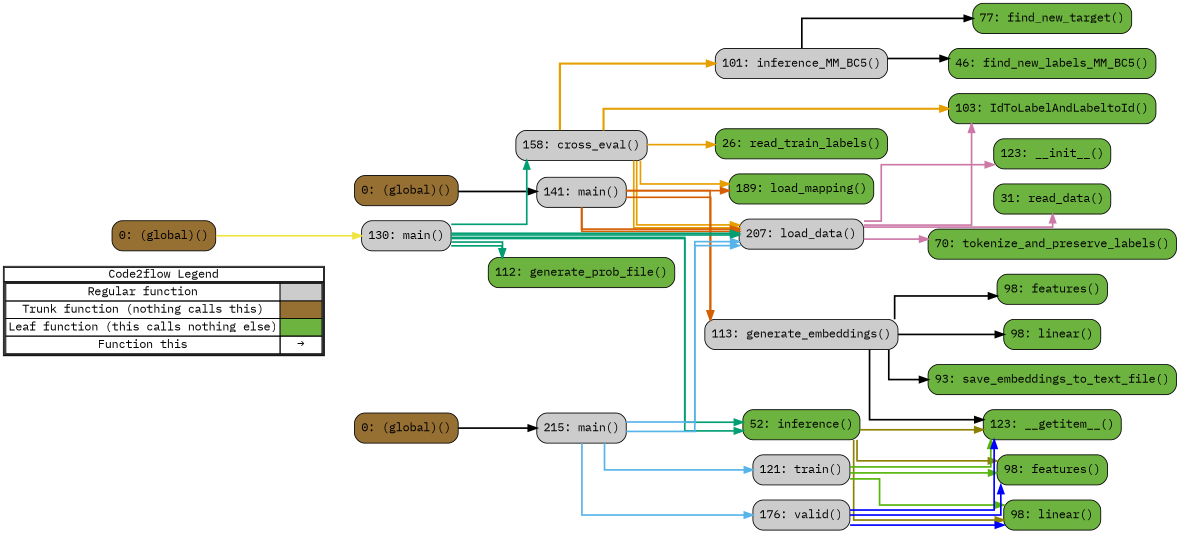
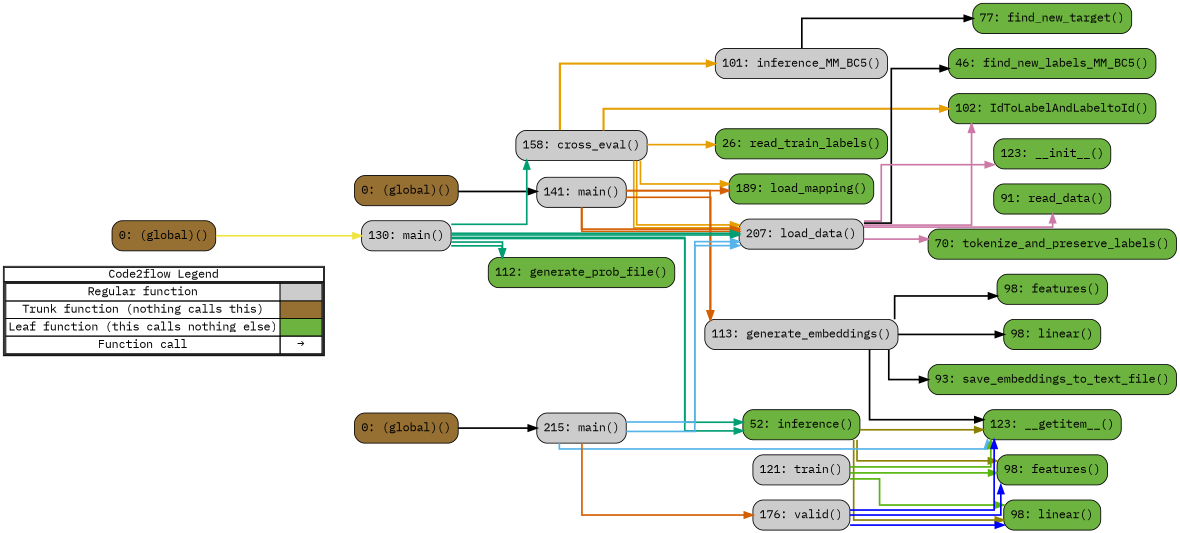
  digraph {
    concentrate=true
    fontname="IBM Plex Mono"
    rankdir=LR
    splines=ortho
    node [fontname="IBM Plex Mono" shape=rect fillcolor="#6db33f" style="rounded,filled"]
    edge [color="#E69F00" fontname="IBM Plex Mono" penwidth=2]
-   n1 [label=<         <table cellspacing="0" cellpadding="0" border="1"><tr><td>Code2flow Legend</td></tr><tr><td>         <table cellspacing="0">         <tr><td>Regular function</td><td width="50px" bgcolor='#cccccc'></td></tr>         <tr><td>Trunk function (nothing calls this)</td><td bgcolor='#966F33'></td></tr>         <tr><td>Leaf function (this calls nothing else)</td><td bgcolor='#6db33f'></td></tr>         <tr><td>Function this</td><td><font color='black'>&#8594;</font></td></tr>         </table></td></tr></table>         > margin=0 shape=none fillcolor="" style=""]
+   n1 [label=<         <table cellspacing="0" cellpadding="0" border="1"><tr><td>Code2flow Legend</td></tr><tr><td>         <table cellspacing="0">         <tr><td>Regular function</td><td width="50px" bgcolor='#cccccc'></td></tr>         <tr><td>Trunk function (nothing calls this)</td><td bgcolor='#966F33'></td></tr>         <tr><td>Leaf function (this calls nothing else)</td><td bgcolor='#6db33f'></td></tr>         <tr><td>Function call</td><td><font color='black'>&#8594;</font></td></tr>         </table></td></tr></table>         > margin=0 shape=none fillcolor="" style=""]
    n2 [fillcolor="#cccccc" label="158: cross_eval()"]
    n3 [label="46: find_new_labels_MM_BC5()"]
    n4 [label="77: find_new_target()"]
    n5 [fillcolor="#cccccc" label="101: inference_MM_BC5()"]
    n6 [label="26: read_train_labels()"]
    n7 [label="123: __init__()"]
    n8 [label="123: __getitem__()"]
-   n9 [label="103: IdToLabelAndLabeltoId()"]
+   n9 [label="102: IdToLabelAndLabeltoId()"]
    n10 [fillcolor="#cccccc" label="207: load_data()"]
    n11 [label="189: load_mapping()"]
-   n12 [label="31: read_data()"]
+   n12 [label="91: read_data()"]
    n13 [label="70: tokenize_and_preserve_labels()"]
    n14 [label="98: features()"]
    n15 [label="98: linear()"]
    n16 [fillcolor="#966F33" label="0: (global)()"]
    n17 [fillcolor="#cccccc" label="113: generate_embeddings()"]
    n18 [fillcolor="#cccccc" label="141: main()"]
    n19 [label="93: save_embeddings_to_text_file()"]
    n20 [fillcolor="#966F33" label="0: (global)()"]
    n21 [label="112: generate_prob_file()"]
    n22 [label="52: inference()"]
    n23 [fillcolor="#cccccc" label="130: main()"]
    n24 [label="98: features()"]
    n25 [label="98: linear()"]
    n26 [fillcolor="#966F33" label="0: (global)()"]
    n27 [fillcolor="#cccccc" label="215: main()"]
    n28 [fillcolor="#cccccc" label="121: train()"]
    n29 [fillcolor="#cccccc" label="176: valid()"]
    subgraph sub_1 {
      label=legend
      rank=min
      n1
    }
    subgraph sub_2 {
      label="File: cross_eval"
      style=dotted
      n2
      n3
      n4
      n5
      n6
    }
    subgraph sub_3 {
      label="File: data_loader"
      style=dotted
      n9
      n10
      n11
      n12
      n13
      subgraph sub_4 {
        label="Class: dataset"
        style=dotted
        n7
        n8
      }
    }
    subgraph sub_5 {
      label="File: generate_embeddings"
      style=dotted
      n16
      n17
      n18
      n19
      subgraph sub_6 {
        label="Class: MainModel"
        style=dotted
        n14
        n15
      }
    }
    subgraph sub_7 {
      label="File: test"
      style=dotted
      n20
      n21
      n22
      n23
    }
    subgraph sub_8 {
      label="File: train"
      style=dotted
      n26
      n27
      n28
      n29
      subgraph sub_9 {
        label="Class: MainModel"
        style=dotted
        n24
        n25
      }
    }
    n2 -> n5
    n2 -> n5
    n2 -> n6
    n2 -> n9
    n2 -> n9
    n2 -> n10
    n2 -> n10
    n2 -> n11
-   n5 -> n3 [color="#000000"]
+   n10 -> n3 [color="#000000"]
    n5 -> n4 [color="#000000"]
    n10 -> n7 [color="#CC79A7"]
    n10 -> n9 [color="#CC79A7"]
    n10 -> n12 [color="#CC79A7"]
    n10 -> n13 [color="#CC79A7"]
    n16 -> n18 [color="#000000"]
    n17 -> n8 [color="#000000"]
    n17 -> n14 [color="#000000"]
    n17 -> n15 [color="#000000"]
    n17 -> n19 [color="#000000"]
    n18 -> n10 [color="#D55E00"]
    n18 -> n10 [color="#D55E00"]
    n18 -> n10 [color="#D55E00"]
    n18 -> n10 [color="#D55E00"]
    n18 -> n11 [color="#D55E00"]
    n18 -> n17 [color="#D55E00"]
    n18 -> n17 [color="#D55E00"]
    n18 -> n17 [color="#D55E00"]
    n20 -> n23 [color="#F0E442"]
    n22 -> n8 [color="#8B8000"]
    n22 -> n24 [color="#8B8000"]
    n22 -> n25 [color="#8B8000"]
    n23 -> n2 [color="#009E73"]
    n23 -> n10 [color="#009E73"]
    n23 -> n10 [color="#009E73"]
    n23 -> n21 [color="#009E73"]
    n23 -> n21 [color="#009E73"]
    n23 -> n22 [color="#009E73"]
    n23 -> n22 [color="#009E73"]
    n26 -> n27 [color="#000000"]
    n27 -> n10 [color="#56B4E9"]
    n27 -> n10 [color="#56B4E9"]
-   n27 -> n28 [color="#56B4E9"]
-   n27 -> n29 [color="#56B4E9"]
+   n27 -> n8 [color="#56B4E9"]
+   n27 -> n29 [color="#D55E00"]
    n28 -> n8 [color="#54B49"]
    n28 -> n24 [color="#54B49"]
    n28 -> n25 [color="#54B49"]
    n29 -> n8 [color="#0000FF"]
    n29 -> n24 [color="#0000FF"]
    n29 -> n25 [color="#0000FF"]
  }
